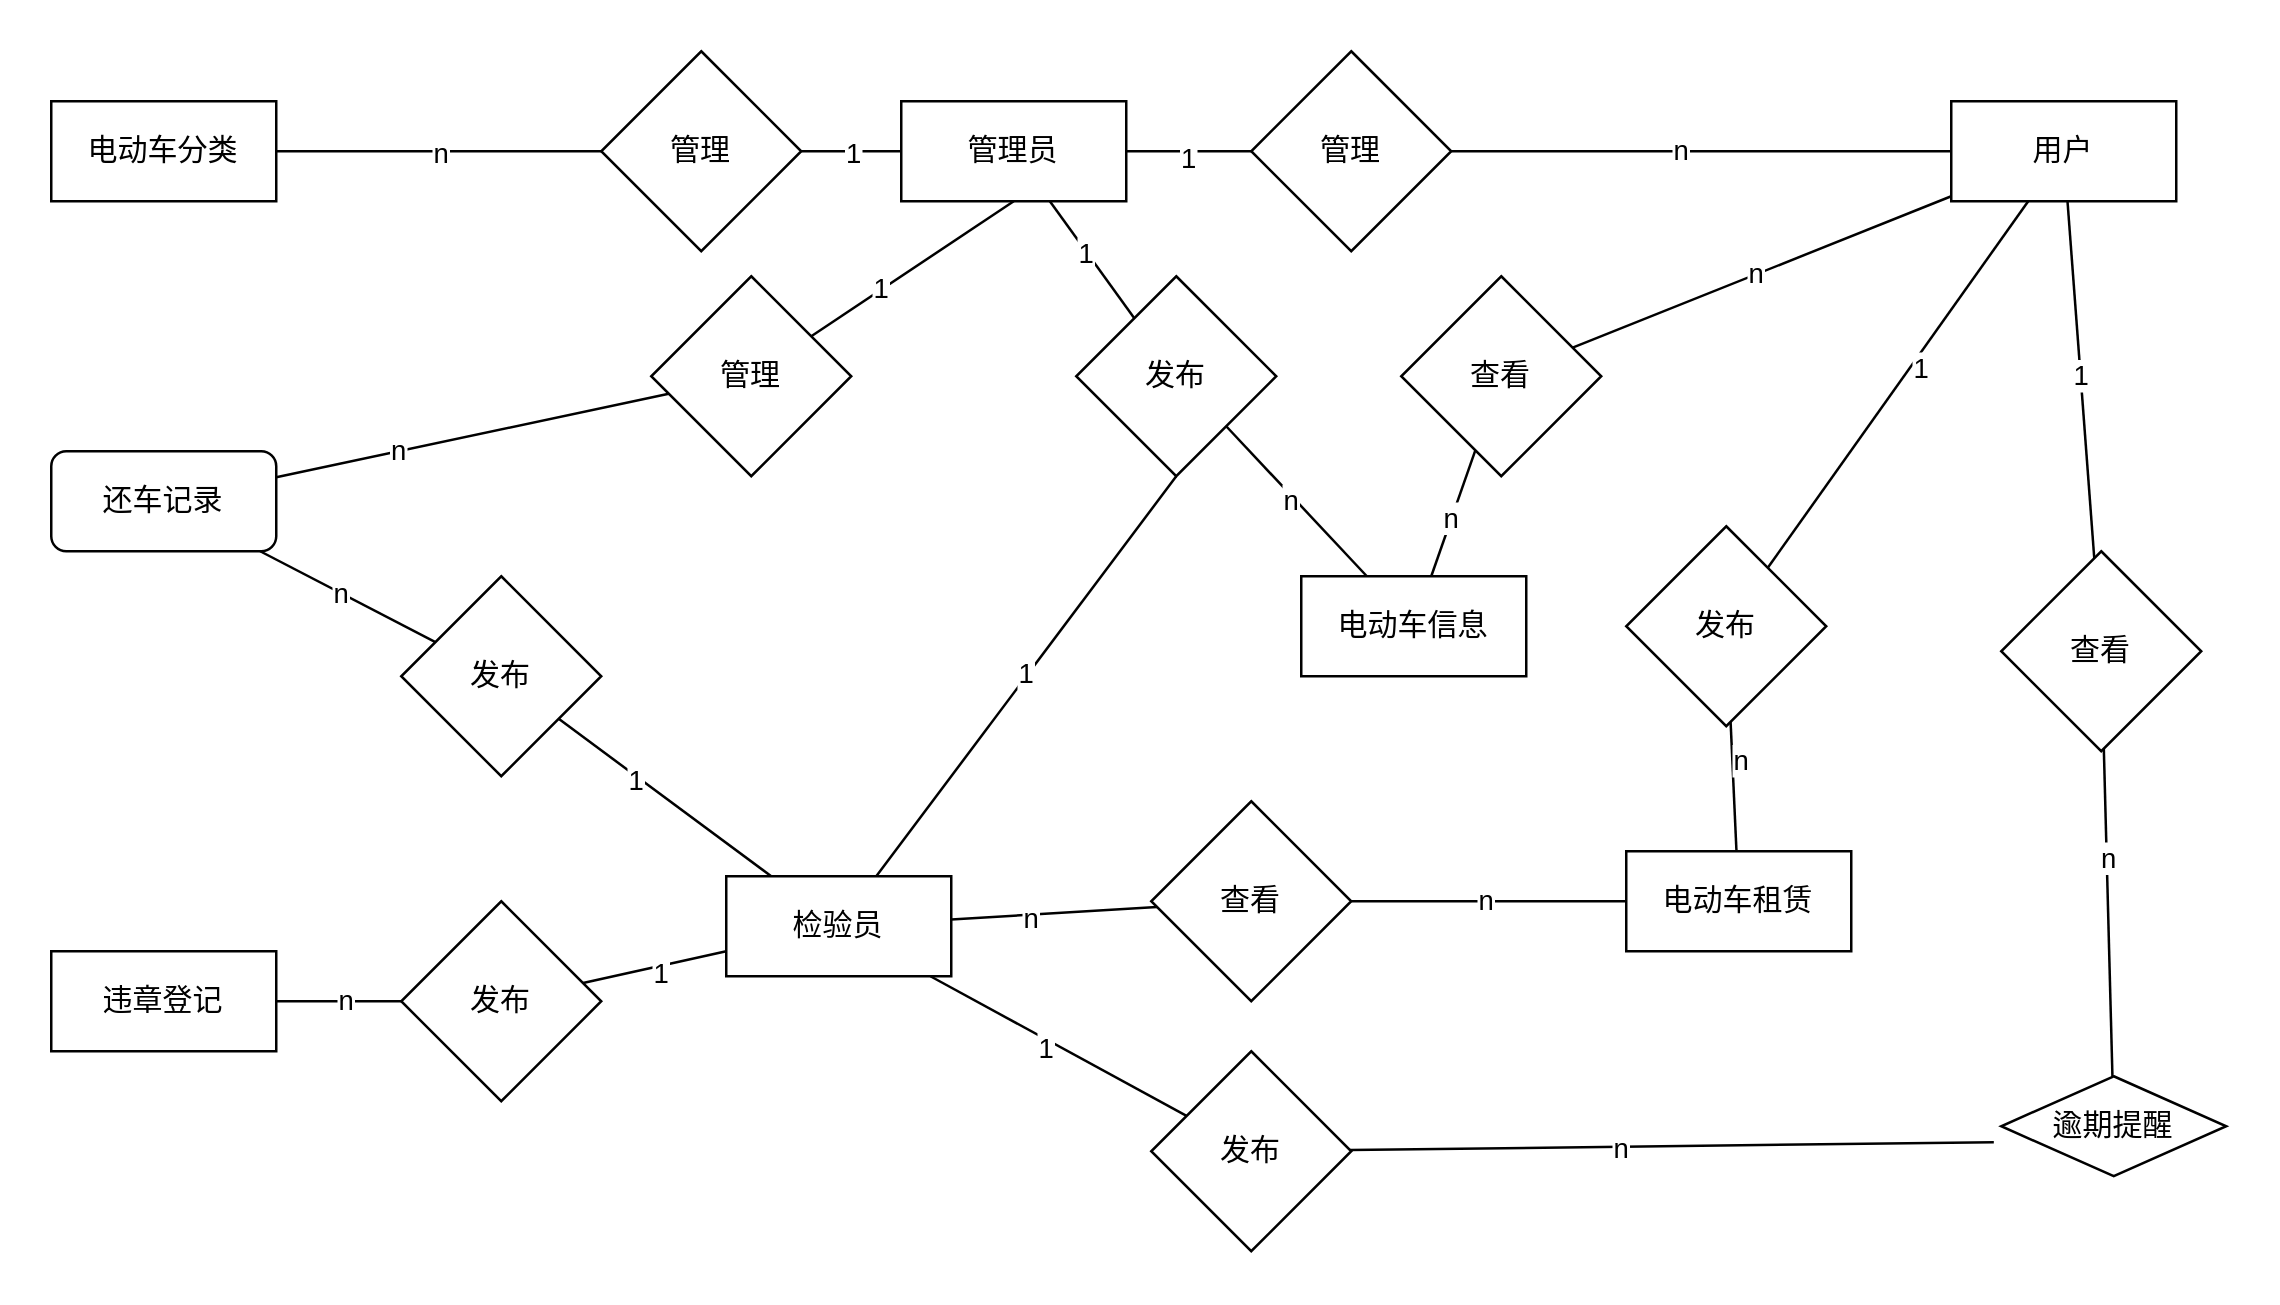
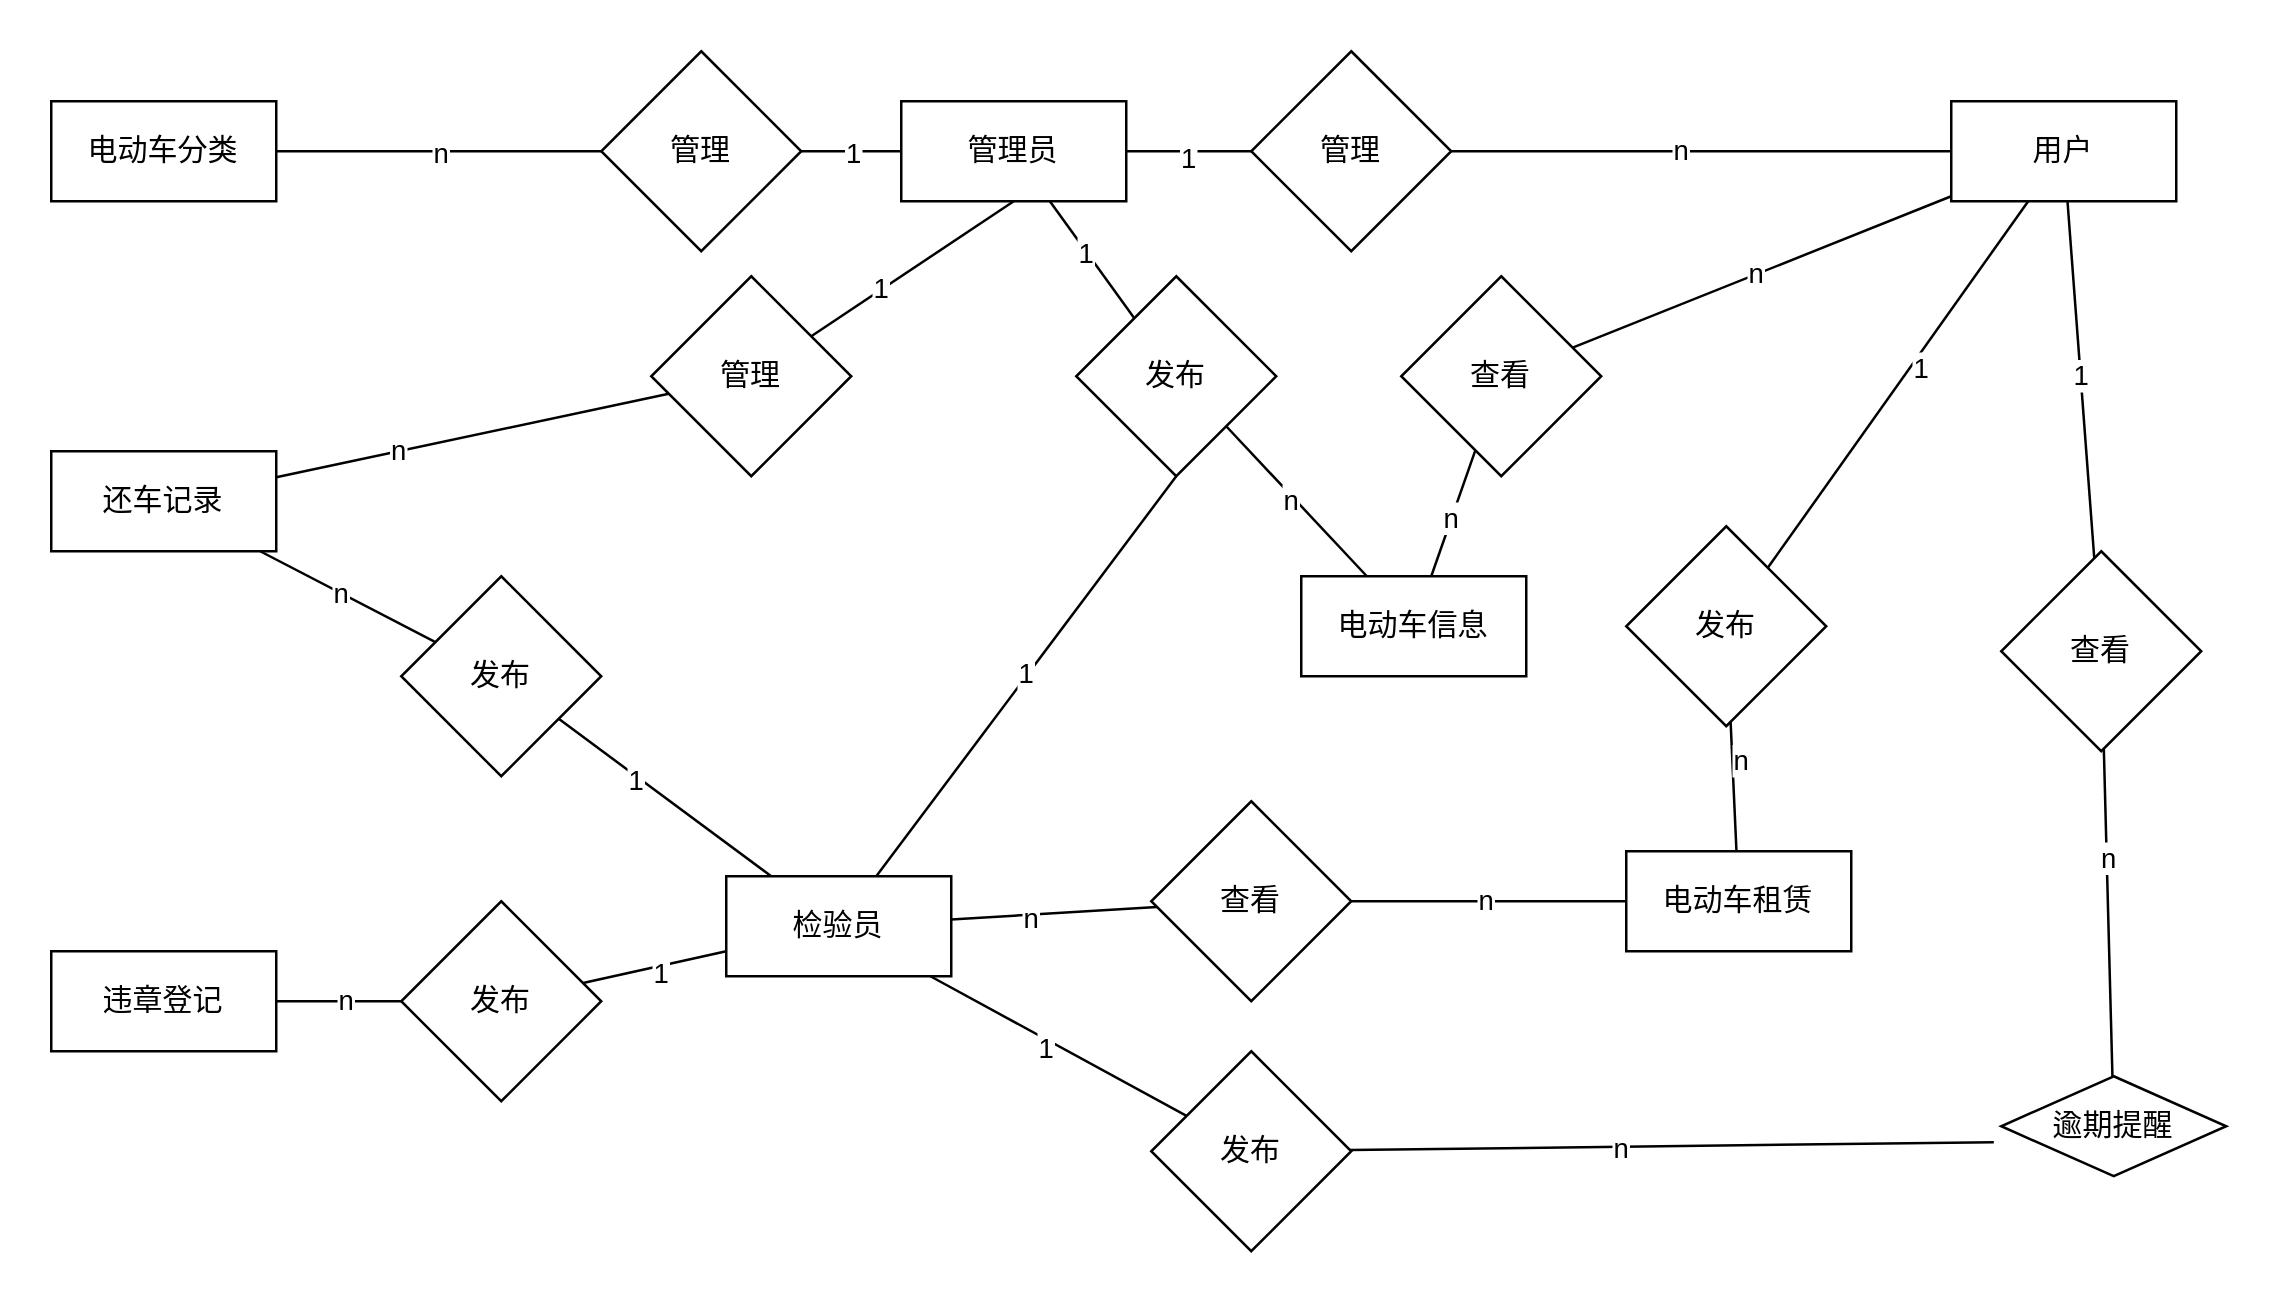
  <mxCell id="0" />
  <mxCell id="1" parent="0" />
  <mxCell id="2" style="rounded=0;orthogonalLoop=1;jettySize=auto;html=1;endArrow=none;startFill=0;" edge="1" parent="1" source="4" target="7"><mxGeometry relative="1" as="geometry" /></mxCell>
  <mxCell id="3" value="n" style="edgeLabel;html=1;align=center;verticalAlign=middle;resizable=0;points=[];" vertex="1" connectable="0" parent="2"><mxGeometry x="-0.006" relative="1" as="geometry"><mxPoint as="offset" /></mxGeometry></mxCell>
  <mxCell id="4" value="电动车分类" style="rounded=0;whiteSpace=wrap;html=1;" vertex="1" parent="1"><mxGeometry x="20" y="40" width="90" height="40" as="geometry" /></mxCell>
  <mxCell id="5" style="rounded=0;orthogonalLoop=1;jettySize=auto;html=1;endArrow=none;startFill=0;" edge="1" parent="1" source="7" target="12"><mxGeometry relative="1" as="geometry" /></mxCell>
  <mxCell id="6" value="1" style="edgeLabel;html=1;align=center;verticalAlign=middle;resizable=0;points=[];" vertex="1" connectable="0" parent="5"><mxGeometry x="-0.01" relative="1" as="geometry"><mxPoint as="offset" /></mxGeometry></mxCell>
  <mxCell id="7" value="管理" style="rhombus;whiteSpace=wrap;html=1;" vertex="1" parent="1"><mxGeometry x="240" y="20" width="80" height="80" as="geometry" /></mxCell>
  <mxCell id="8" style="rounded=0;orthogonalLoop=1;jettySize=auto;html=1;endArrow=none;startFill=0;" edge="1" parent="1" source="12" target="15"><mxGeometry relative="1" as="geometry" /></mxCell>
  <mxCell id="9" value="1" style="edgeLabel;html=1;align=center;verticalAlign=middle;resizable=0;points=[];" vertex="1" connectable="0" parent="8"><mxGeometry x="-0.048" y="-2" relative="1" as="geometry"><mxPoint as="offset" /></mxGeometry></mxCell>
  <mxCell id="10" style="rounded=0;orthogonalLoop=1;jettySize=auto;html=1;endArrow=none;startFill=0;" edge="1" parent="1" source="12" target="51"><mxGeometry relative="1" as="geometry" /></mxCell>
  <mxCell id="11" value="1" style="edgeLabel;html=1;align=center;verticalAlign=middle;resizable=0;points=[];" vertex="1" connectable="0" parent="10"><mxGeometry x="-0.139" y="-1" relative="1" as="geometry"><mxPoint as="offset" /></mxGeometry></mxCell>
  <mxCell id="12" value="管理员" style="rounded=0;whiteSpace=wrap;html=1;" vertex="1" parent="1"><mxGeometry x="360" y="40" width="90" height="40" as="geometry" /></mxCell>
  <mxCell id="13" style="rounded=0;orthogonalLoop=1;jettySize=auto;html=1;endArrow=none;startFill=0;" edge="1" parent="1" source="15" target="22"><mxGeometry relative="1" as="geometry" /></mxCell>
  <mxCell id="14" value="n" style="edgeLabel;html=1;align=center;verticalAlign=middle;resizable=0;points=[];" vertex="1" connectable="0" parent="13"><mxGeometry x="-0.087" y="1" relative="1" as="geometry"><mxPoint as="offset" /></mxGeometry></mxCell>
  <mxCell id="15" value="管理" style="rhombus;whiteSpace=wrap;html=1;" vertex="1" parent="1"><mxGeometry x="500" y="20" width="80" height="80" as="geometry" /></mxCell>
  <mxCell id="16" style="rounded=0;orthogonalLoop=1;jettySize=auto;html=1;endArrow=none;startFill=0;" edge="1" parent="1" source="22" target="57"><mxGeometry relative="1" as="geometry" /></mxCell>
  <mxCell id="17" value="n" style="edgeLabel;html=1;align=center;verticalAlign=middle;resizable=0;points=[];" vertex="1" connectable="0" parent="16"><mxGeometry x="0.077" y="7" relative="1" as="geometry"><mxPoint x="1" y="-9" as="offset" /></mxGeometry></mxCell>
  <mxCell id="18" style="rounded=0;orthogonalLoop=1;jettySize=auto;html=1;endArrow=none;startFill=0;" edge="1" parent="1" source="22" target="60"><mxGeometry relative="1" as="geometry" /></mxCell>
  <mxCell id="19" value="1" style="edgeLabel;html=1;align=center;verticalAlign=middle;resizable=0;points=[];" vertex="1" connectable="0" parent="18"><mxGeometry x="-0.122" y="3" relative="1" as="geometry"><mxPoint as="offset" /></mxGeometry></mxCell>
  <mxCell id="20" style="rounded=0;orthogonalLoop=1;jettySize=auto;html=1;endArrow=none;startFill=0;" edge="1" parent="1" source="22" target="64"><mxGeometry relative="1" as="geometry" /></mxCell>
  <mxCell id="21" value="1" style="edgeLabel;html=1;align=center;verticalAlign=middle;resizable=0;points=[];" vertex="1" connectable="0" parent="20"><mxGeometry x="-0.029" relative="1" as="geometry"><mxPoint as="offset" /></mxGeometry></mxCell>
  <mxCell id="22" value="用户" style="rounded=0;whiteSpace=wrap;html=1;" vertex="1" parent="1"><mxGeometry x="780" y="40" width="90" height="40" as="geometry" /></mxCell>
  <mxCell id="23" style="rounded=0;orthogonalLoop=1;jettySize=auto;html=1;endArrow=none;startFill=0;" edge="1" parent="1" source="27" target="30"><mxGeometry relative="1" as="geometry" /></mxCell>
  <mxCell id="24" value="n" style="edgeLabel;html=1;align=center;verticalAlign=middle;resizable=0;points=[];" vertex="1" connectable="0" parent="23"><mxGeometry x="-0.382" y="1" relative="1" as="geometry"><mxPoint as="offset" /></mxGeometry></mxCell>
  <mxCell id="25" style="rounded=0;orthogonalLoop=1;jettySize=auto;html=1;endArrow=none;startFill=0;" edge="1" parent="1" source="27" target="33"><mxGeometry relative="1" as="geometry" /></mxCell>
  <mxCell id="26" value="n" style="edgeLabel;html=1;align=center;verticalAlign=middle;resizable=0;points=[];" vertex="1" connectable="0" parent="25"><mxGeometry x="-0.077" relative="1" as="geometry"><mxPoint as="offset" /></mxGeometry></mxCell>
- <mxCell id="27" value="还车记录" style="whiteSpace=wrap;html=1;rounded=1;" vertex="1" parent="1"><mxGeometry x="20" y="180" width="90" height="40" as="geometry" /></mxCell>
+ <mxCell id="27" value="还车记录" style="rounded=0;whiteSpace=wrap;html=1;" vertex="1" parent="1"><mxGeometry x="20" y="180" width="90" height="40" as="geometry" /></mxCell>
  <mxCell id="28" style="rounded=0;orthogonalLoop=1;jettySize=auto;html=1;entryX=0.5;entryY=1;entryDx=0;entryDy=0;endArrow=none;startFill=0;" edge="1" parent="1" source="30" target="12"><mxGeometry relative="1" as="geometry" /></mxCell>
  <mxCell id="29" value="1" style="edgeLabel;html=1;align=center;verticalAlign=middle;resizable=0;points=[];" vertex="1" connectable="0" parent="28"><mxGeometry x="-0.307" y="1" relative="1" as="geometry"><mxPoint as="offset" /></mxGeometry></mxCell>
  <mxCell id="30" value="管理" style="rhombus;whiteSpace=wrap;html=1;" vertex="1" parent="1"><mxGeometry x="260" y="110" width="80" height="80" as="geometry" /></mxCell>
  <mxCell id="31" style="rounded=0;orthogonalLoop=1;jettySize=auto;html=1;endArrow=none;startFill=0;" edge="1" parent="1" source="33" target="46"><mxGeometry relative="1" as="geometry" /></mxCell>
  <mxCell id="32" value="1" style="edgeLabel;html=1;align=center;verticalAlign=middle;resizable=0;points=[];" vertex="1" connectable="0" parent="31"><mxGeometry x="-0.271" y="-1" relative="1" as="geometry"><mxPoint as="offset" /></mxGeometry></mxCell>
  <mxCell id="33" value="发布" style="rhombus;whiteSpace=wrap;html=1;" vertex="1" parent="1"><mxGeometry x="160" y="230" width="80" height="80" as="geometry" /></mxCell>
  <mxCell id="34" style="rounded=0;orthogonalLoop=1;jettySize=auto;html=1;endArrow=none;startFill=0;" edge="1" parent="1" source="36" target="37"><mxGeometry relative="1" as="geometry" /></mxCell>
  <mxCell id="35" value="n" style="edgeLabel;html=1;align=center;verticalAlign=middle;resizable=0;points=[];" vertex="1" connectable="0" parent="34"><mxGeometry x="0.072" y="1" relative="1" as="geometry"><mxPoint as="offset" /></mxGeometry></mxCell>
  <mxCell id="36" value="违章登记" style="rounded=0;whiteSpace=wrap;html=1;" vertex="1" parent="1"><mxGeometry x="20" y="380" width="90" height="40" as="geometry" /></mxCell>
  <mxCell id="37" value="发布" style="rhombus;whiteSpace=wrap;html=1;" vertex="1" parent="1"><mxGeometry x="160" y="360" width="80" height="80" as="geometry" /></mxCell>
  <mxCell id="38" style="rounded=0;orthogonalLoop=1;jettySize=auto;html=1;entryX=0.5;entryY=1;entryDx=0;entryDy=0;endArrow=none;startFill=0;" edge="1" parent="1" source="46" target="51"><mxGeometry relative="1" as="geometry" /></mxCell>
  <mxCell id="39" value="1" style="edgeLabel;html=1;align=center;verticalAlign=middle;resizable=0;points=[];" vertex="1" connectable="0" parent="38"><mxGeometry x="0.007" y="1" relative="1" as="geometry"><mxPoint as="offset" /></mxGeometry></mxCell>
  <mxCell id="40" style="rounded=0;orthogonalLoop=1;jettySize=auto;html=1;endArrow=none;startFill=0;" edge="1" parent="1" source="46" target="50"><mxGeometry relative="1" as="geometry" /></mxCell>
  <mxCell id="41" value="n" style="edgeLabel;html=1;align=center;verticalAlign=middle;resizable=0;points=[];" vertex="1" connectable="0" parent="40"><mxGeometry x="-0.25" y="-1" relative="1" as="geometry"><mxPoint as="offset" /></mxGeometry></mxCell>
  <mxCell id="42" style="rounded=0;orthogonalLoop=1;jettySize=auto;html=1;endArrow=none;startFill=0;" edge="1" parent="1" source="46" target="47"><mxGeometry relative="1" as="geometry" /></mxCell>
  <mxCell id="43" value="1" style="edgeLabel;html=1;align=center;verticalAlign=middle;resizable=0;points=[];" vertex="1" connectable="0" parent="42"><mxGeometry x="-0.075" y="-3" relative="1" as="geometry"><mxPoint as="offset" /></mxGeometry></mxCell>
  <mxCell id="44" style="rounded=0;orthogonalLoop=1;jettySize=auto;html=1;endArrow=none;startFill=0;" edge="1" parent="1" source="46" target="37"><mxGeometry relative="1" as="geometry" /></mxCell>
  <mxCell id="45" value="1" style="edgeLabel;html=1;align=center;verticalAlign=middle;resizable=0;points=[];" vertex="1" connectable="0" parent="44"><mxGeometry x="-0.039" y="2" relative="1" as="geometry"><mxPoint as="offset" /></mxGeometry></mxCell>
  <mxCell id="46" value="检验员" style="rounded=0;whiteSpace=wrap;html=1;" vertex="1" parent="1"><mxGeometry x="290" y="350" width="90" height="40" as="geometry" /></mxCell>
  <mxCell id="47" value="发布" style="rhombus;whiteSpace=wrap;html=1;" vertex="1" parent="1"><mxGeometry x="460" y="420" width="80" height="80" as="geometry" /></mxCell>
  <mxCell id="48" style="rounded=0;orthogonalLoop=1;jettySize=auto;html=1;endArrow=none;startFill=0;" edge="1" parent="1" source="50" target="61"><mxGeometry relative="1" as="geometry" /></mxCell>
  <mxCell id="49" value="n" style="edgeLabel;html=1;align=center;verticalAlign=middle;resizable=0;points=[];" vertex="1" connectable="0" parent="48"><mxGeometry x="-0.044" y="1" relative="1" as="geometry"><mxPoint as="offset" /></mxGeometry></mxCell>
  <mxCell id="50" value="查看" style="rhombus;whiteSpace=wrap;html=1;" vertex="1" parent="1"><mxGeometry x="460" y="320" width="80" height="80" as="geometry" /></mxCell>
  <mxCell id="51" value="发布" style="rhombus;whiteSpace=wrap;html=1;" vertex="1" parent="1"><mxGeometry x="430" y="110" width="80" height="80" as="geometry" /></mxCell>
  <mxCell id="52" style="rounded=0;orthogonalLoop=1;jettySize=auto;html=1;entryX=1;entryY=1;entryDx=0;entryDy=0;endArrow=none;startFill=0;" edge="1" parent="1" source="56" target="51"><mxGeometry relative="1" as="geometry" /></mxCell>
  <mxCell id="53" value="n" style="edgeLabel;html=1;align=center;verticalAlign=middle;resizable=0;points=[];" vertex="1" connectable="0" parent="52"><mxGeometry x="0.054" y="2" relative="1" as="geometry"><mxPoint as="offset" /></mxGeometry></mxCell>
  <mxCell id="54" style="rounded=0;orthogonalLoop=1;jettySize=auto;html=1;endArrow=none;startFill=0;" edge="1" parent="1" source="56" target="57"><mxGeometry relative="1" as="geometry" /></mxCell>
  <mxCell id="55" value="n" style="edgeLabel;html=1;align=center;verticalAlign=middle;resizable=0;points=[];" vertex="1" connectable="0" parent="54"><mxGeometry x="-0.045" y="1" relative="1" as="geometry"><mxPoint as="offset" /></mxGeometry></mxCell>
  <mxCell id="56" value="电动车信息" style="rounded=0;whiteSpace=wrap;html=1;" vertex="1" parent="1"><mxGeometry x="520" y="230" width="90" height="40" as="geometry" /></mxCell>
  <mxCell id="57" value="查看" style="rhombus;whiteSpace=wrap;html=1;" vertex="1" parent="1"><mxGeometry x="560" y="110" width="80" height="80" as="geometry" /></mxCell>
  <mxCell id="58" style="rounded=0;orthogonalLoop=1;jettySize=auto;html=1;endArrow=none;startFill=0;" edge="1" parent="1" source="60" target="61"><mxGeometry relative="1" as="geometry" /></mxCell>
  <mxCell id="59" value="n" style="edgeLabel;html=1;align=center;verticalAlign=middle;resizable=0;points=[];" vertex="1" connectable="0" parent="58"><mxGeometry x="-0.418" y="3" relative="1" as="geometry"><mxPoint as="offset" /></mxGeometry></mxCell>
  <mxCell id="60" value="发布" style="rhombus;whiteSpace=wrap;html=1;" vertex="1" parent="1"><mxGeometry x="650" y="210" width="80" height="80" as="geometry" /></mxCell>
  <mxCell id="61" value="电动车租赁" style="rounded=0;whiteSpace=wrap;html=1;" vertex="1" parent="1"><mxGeometry x="650" y="340" width="90" height="40" as="geometry" /></mxCell>
  <mxCell id="62" style="rounded=0;orthogonalLoop=1;jettySize=auto;html=1;endArrow=none;startFill=0;" edge="1" parent="1" source="64" target="65"><mxGeometry relative="1" as="geometry" /></mxCell>
  <mxCell id="63" value="n" style="edgeLabel;html=1;align=center;verticalAlign=middle;resizable=0;points=[];" vertex="1" connectable="0" parent="62"><mxGeometry x="-0.333" relative="1" as="geometry"><mxPoint as="offset" /></mxGeometry></mxCell>
  <mxCell id="64" value="查看" style="rhombus;whiteSpace=wrap;html=1;" vertex="1" parent="1"><mxGeometry x="800" y="220" width="80" height="80" as="geometry" /></mxCell>
  <mxCell id="65" value="逾期提醒" style="rhombus;whiteSpace=wrap;html=1;" vertex="1" parent="1"><mxGeometry x="800" y="430" width="90" height="40" as="geometry" /></mxCell>
  <mxCell id="66" style="rounded=0;orthogonalLoop=1;jettySize=auto;html=1;entryX=-0.033;entryY=0.659;entryDx=0;entryDy=0;entryPerimeter=0;endArrow=none;startFill=0;" edge="1" parent="1" source="47" target="65"><mxGeometry relative="1" as="geometry" /></mxCell>
  <mxCell id="67" value="n" style="edgeLabel;html=1;align=center;verticalAlign=middle;resizable=0;points=[];" vertex="1" connectable="0" parent="66"><mxGeometry x="-0.162" relative="1" as="geometry"><mxPoint as="offset" /></mxGeometry></mxCell>
